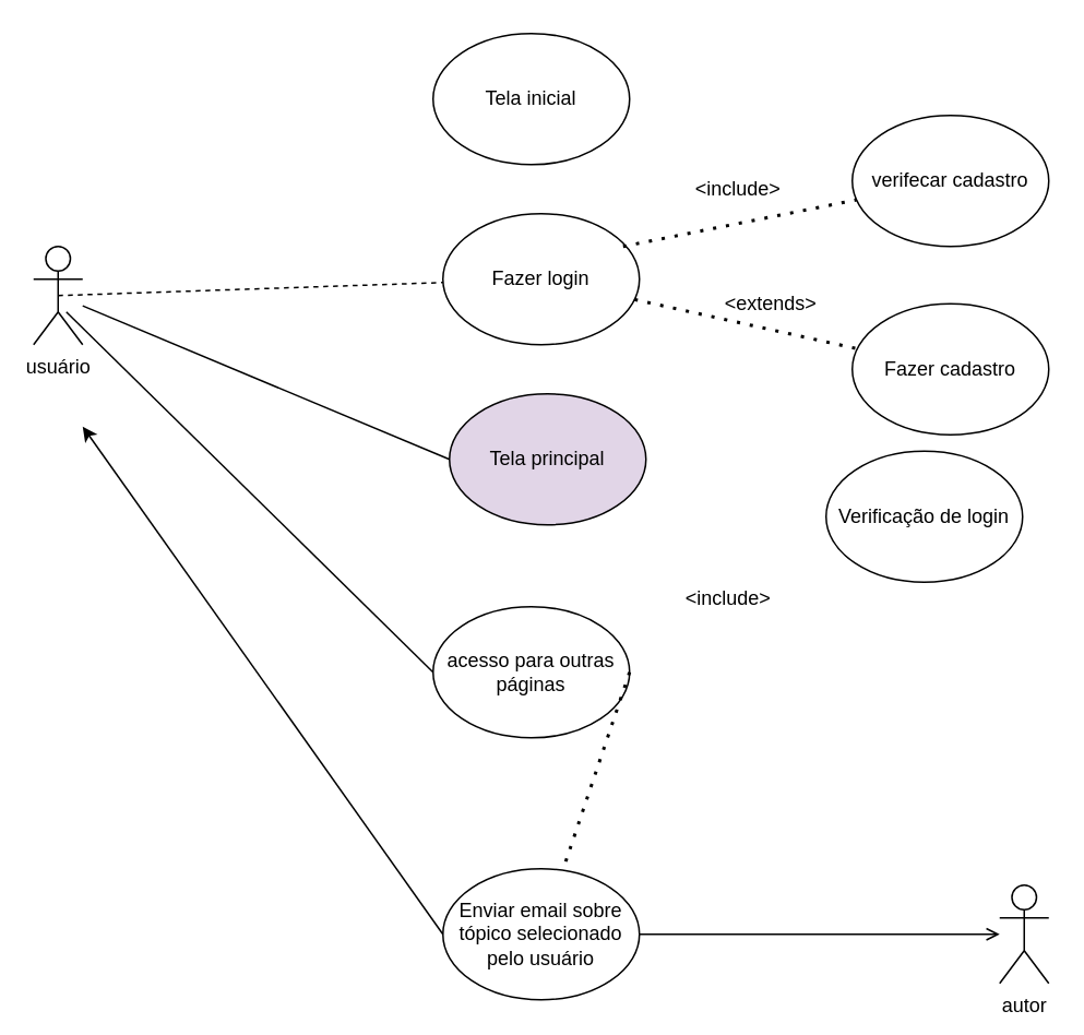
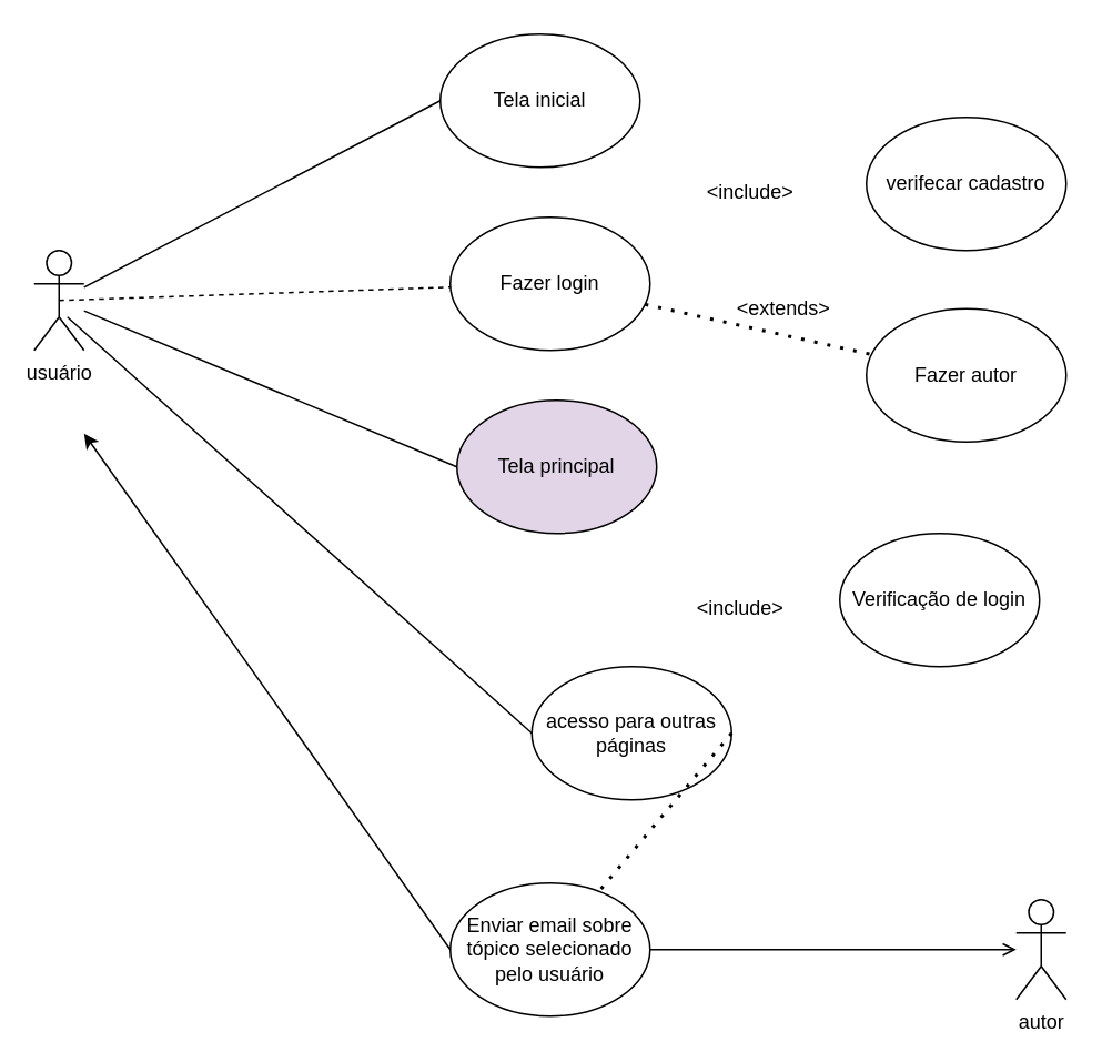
  <mxCell id="0" />
  <mxCell id="1" parent="0" />
  <mxCell id="2" value="Tela inicial" style="ellipse;whiteSpace=wrap;html=1;" parent="1" vertex="1"><mxGeometry x="264" y="20" width="120" height="80" as="geometry" /></mxCell>
  <mxCell id="3" value="Fazer login" style="ellipse;whiteSpace=wrap;html=1;" parent="1" vertex="1"><mxGeometry x="270" y="130" width="120" height="80" as="geometry" /></mxCell>
- <mxCell id="4" value="Fazer cadastro" style="ellipse;whiteSpace=wrap;html=1;" parent="1" vertex="1"><mxGeometry x="520" y="185" width="120" height="80" as="geometry" /></mxCell>
+ <mxCell id="4" value="Fazer autor" style="ellipse;whiteSpace=wrap;html=1;" parent="1" vertex="1"><mxGeometry x="520" y="185" width="120" height="80" as="geometry" /></mxCell>
  <mxCell id="5" value="Tela principal" style="ellipse;whiteSpace=wrap;html=1;fillColor=#e1d5e7;" parent="1" vertex="1"><mxGeometry x="274" y="240" width="120" height="80" as="geometry" /></mxCell>
  <mxCell id="6" value="usuário" style="shape=umlActor;verticalLabelPosition=bottom;verticalAlign=top;html=1;outlineConnect=0;" parent="1" vertex="1"><mxGeometry x="20" y="150" width="30" height="60" as="geometry" /></mxCell>
- <mxCell id="7" value="acesso para outras páginas" style="ellipse;whiteSpace=wrap;html=1;" parent="1" vertex="1"><mxGeometry x="264" y="370" width="120" height="80" as="geometry" /></mxCell>
+ <mxCell id="7" value="acesso para outras páginas" style="ellipse;whiteSpace=wrap;html=1;" parent="1" vertex="1"><mxGeometry x="319" y="400" width="120" height="80" as="geometry" /></mxCell>
  <mxCell id="8" value="verifecar cadastro" style="ellipse;whiteSpace=wrap;html=1;" parent="1" vertex="1"><mxGeometry x="520" y="70" width="120" height="80" as="geometry" /></mxCell>
- <mxCell id="9" value="" style="endArrow=none;dashed=1;html=1;dashPattern=1 3;strokeWidth=2;rounded=0;exitX=0.917;exitY=0.25;exitDx=0;exitDy=0;exitPerimeter=0;" parent="1" source="3" target="8" edge="1"><mxGeometry width="50" height="50" relative="1" as="geometry"><mxPoint x="370" y="190" as="sourcePoint" /><mxPoint x="420" y="140" as="targetPoint" /></mxGeometry></mxCell>
  <mxCell id="10" value="&amp;lt;include&amp;gt;" style="text;html=1;align=center;verticalAlign=middle;resizable=0;points=[];autosize=1;strokeColor=none;fillColor=none;" parent="1" vertex="1"><mxGeometry x="410" y="100" width="80" height="30" as="geometry" /></mxCell>
- <mxCell id="11" value="Verificação de login" style="ellipse;whiteSpace=wrap;html=1;" parent="1" vertex="1"><mxGeometry x="504" y="275" width="120" height="80" as="geometry" /></mxCell>
+ <mxCell id="11" value="Verificação de login" style="ellipse;whiteSpace=wrap;html=1;" parent="1" vertex="1"><mxGeometry x="504" y="320" width="120" height="80" as="geometry" /></mxCell>
  <mxCell id="12" value="" style="endArrow=none;dashed=1;html=1;dashPattern=1 3;strokeWidth=2;rounded=0;exitX=1;exitY=0.5;exitDx=0;exitDy=0;" parent="1" source="7" target="20" edge="1"><mxGeometry width="50" height="50" relative="1" as="geometry"><mxPoint x="294" y="290" as="sourcePoint" /><mxPoint x="344" y="240" as="targetPoint" /></mxGeometry></mxCell>
  <mxCell id="13" value="&amp;lt;include&amp;gt;" style="text;html=1;align=center;verticalAlign=middle;resizable=0;points=[];autosize=1;strokeColor=none;fillColor=none;" parent="1" vertex="1"><mxGeometry x="404" y="350" width="80" height="30" as="geometry" /></mxCell>
+ <mxCell id="14" value="" style="endArrow=none;html=1;rounded=0;entryX=0;entryY=0.5;entryDx=0;entryDy=0;" parent="1" source="6" target="2" edge="1"><mxGeometry width="50" height="50" relative="1" as="geometry"><mxPoint x="50" y="170" as="sourcePoint" /><mxPoint x="100" y="120" as="targetPoint" /></mxGeometry></mxCell>
  <mxCell id="15" value="" style="endArrow=none;html=1;rounded=0;exitX=0.5;exitY=0.5;exitDx=0;exitDy=0;exitPerimeter=0;dashed=1;" parent="1" source="6" target="3" edge="1"><mxGeometry width="50" height="50" relative="1" as="geometry"><mxPoint x="90" y="220" as="sourcePoint" /><mxPoint x="140" y="170" as="targetPoint" /></mxGeometry></mxCell>
  <mxCell id="16" value="" style="endArrow=none;html=1;rounded=0;entryX=0;entryY=0.5;entryDx=0;entryDy=0;" parent="1" source="6" target="5" edge="1"><mxGeometry width="50" height="50" relative="1" as="geometry"><mxPoint x="300" y="330" as="sourcePoint" /><mxPoint x="240" y="320" as="targetPoint" /></mxGeometry></mxCell>
  <mxCell id="17" value="" style="endArrow=none;html=1;rounded=0;entryX=0.667;entryY=0.667;entryDx=0;entryDy=0;entryPerimeter=0;exitX=0;exitY=0.5;exitDx=0;exitDy=0;" parent="1" source="7" target="6" edge="1"><mxGeometry width="50" height="50" relative="1" as="geometry"><mxPoint x="210" y="450" as="sourcePoint" /><mxPoint x="60" y="330" as="targetPoint" /></mxGeometry></mxCell>
  <mxCell id="18" value="" style="endArrow=none;dashed=1;html=1;dashPattern=1 3;strokeWidth=2;rounded=0;" parent="1" source="3" target="4" edge="1"><mxGeometry width="50" height="50" relative="1" as="geometry"><mxPoint x="300" y="330" as="sourcePoint" /><mxPoint x="350" y="280" as="targetPoint" /></mxGeometry></mxCell>
  <mxCell id="19" value="&amp;lt;extends&amp;gt;" style="text;html=1;align=center;verticalAlign=middle;resizable=0;points=[];autosize=1;strokeColor=none;fillColor=none;" parent="1" vertex="1"><mxGeometry x="430" y="170" width="80" height="30" as="geometry" /></mxCell>
  <mxCell id="20" value="Enviar email sobre tópico selecionado pelo usuário" style="ellipse;whiteSpace=wrap;html=1;" vertex="1" parent="1"><mxGeometry x="270" y="530" width="120" height="80" as="geometry" /></mxCell>
  <mxCell id="21" value="autor" style="shape=umlActor;verticalLabelPosition=bottom;verticalAlign=top;html=1;outlineConnect=0;" vertex="1" parent="1"><mxGeometry x="610" y="540" width="30" height="60" as="geometry" /></mxCell>
  <mxCell id="22" value="" style="endArrow=open;html=1;rounded=0;" edge="1" parent="1" source="20" target="21"><mxGeometry width="50" height="50" relative="1" as="geometry"><mxPoint x="460" y="600" as="sourcePoint" /><mxPoint x="510" y="550" as="targetPoint" /></mxGeometry></mxCell>
  <mxCell id="23" value="" style="endArrow=classic;html=1;rounded=0;exitX=0;exitY=0.5;exitDx=0;exitDy=0;" edge="1" parent="1" source="20"><mxGeometry width="50" height="50" relative="1" as="geometry"><mxPoint x="300" y="430" as="sourcePoint" /><mxPoint x="50" y="260" as="targetPoint" /></mxGeometry></mxCell>
